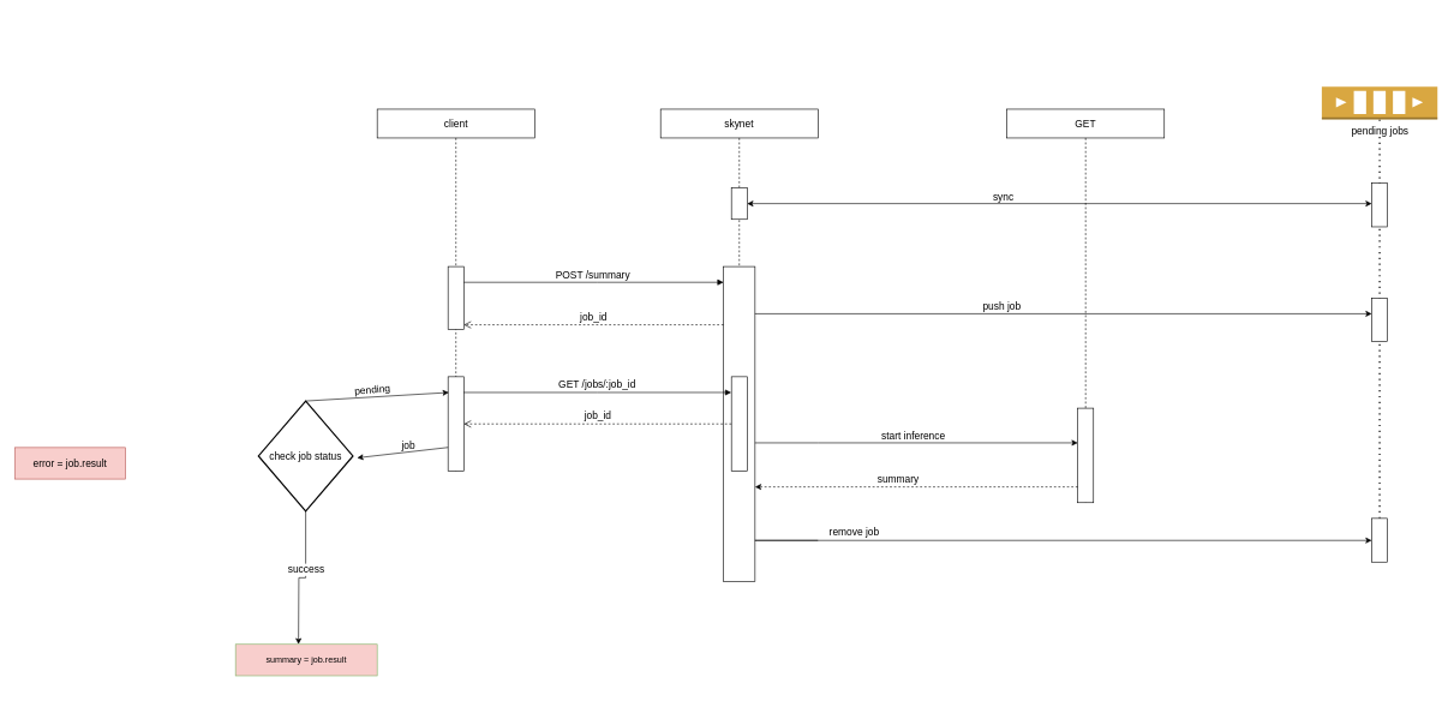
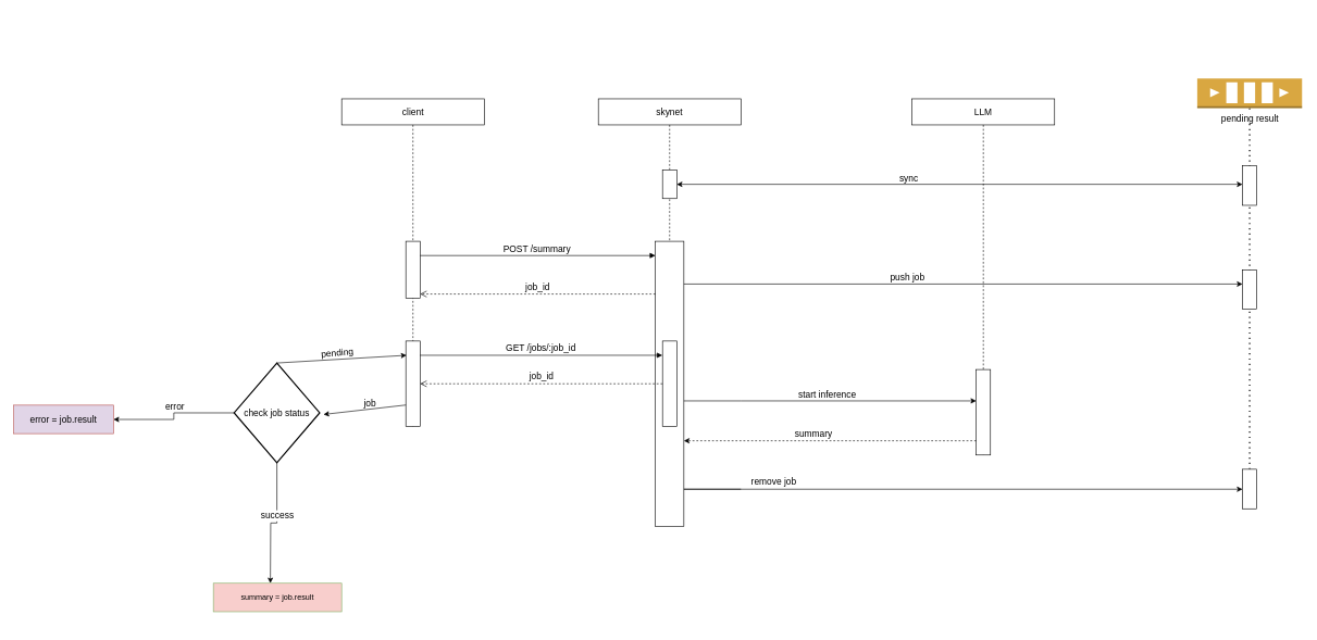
  <mxCell id="0" />
  <mxCell id="1" parent="0" />
  <mxCell id="2" value="client" style="shape=umlLifeline;perimeter=lifelinePerimeter;whiteSpace=wrap;html=1;container=0;dropTarget=0;collapsible=0;recursiveResize=0;outlineConnect=0;portConstraint=eastwest;newEdgeStyle={&quot;edgeStyle&quot;:&quot;elbowEdgeStyle&quot;,&quot;elbow&quot;:&quot;vertical&quot;,&quot;curved&quot;:0,&quot;rounded&quot;:0};fontSize=14;" vertex="1" parent="1"><mxGeometry x="522.79" y="151.163" width="218.604" height="502.791" as="geometry" /></mxCell>
  <mxCell id="3" value="" style="html=1;points=[];perimeter=orthogonalPerimeter;outlineConnect=0;targetShapes=umlLifeline;portConstraint=eastwest;newEdgeStyle={&quot;edgeStyle&quot;:&quot;elbowEdgeStyle&quot;,&quot;elbow&quot;:&quot;vertical&quot;,&quot;curved&quot;:0,&quot;rounded&quot;:0};" vertex="1" parent="2"><mxGeometry x="98.372" y="218.605" width="21.86" height="87.442" as="geometry" /></mxCell>
  <mxCell id="4" value="skynet" style="shape=umlLifeline;perimeter=lifelinePerimeter;whiteSpace=wrap;html=1;container=0;dropTarget=0;collapsible=0;recursiveResize=0;outlineConnect=0;portConstraint=eastwest;newEdgeStyle={&quot;edgeStyle&quot;:&quot;elbowEdgeStyle&quot;,&quot;elbow&quot;:&quot;vertical&quot;,&quot;curved&quot;:0,&quot;rounded&quot;:0};fontSize=14;" vertex="1" parent="1"><mxGeometry x="916.278" y="151.163" width="218.604" height="655.814" as="geometry" /></mxCell>
  <mxCell id="5" value="" style="html=1;points=[];perimeter=orthogonalPerimeter;outlineConnect=0;targetShapes=umlLifeline;portConstraint=eastwest;newEdgeStyle={&quot;edgeStyle&quot;:&quot;elbowEdgeStyle&quot;,&quot;elbow&quot;:&quot;vertical&quot;,&quot;curved&quot;:0,&quot;rounded&quot;:0};" vertex="1" parent="4"><mxGeometry x="87.442" y="218.605" width="43.721" height="437.209" as="geometry" /></mxCell>
  <mxCell id="6" value="" style="html=1;points=[];perimeter=orthogonalPerimeter;outlineConnect=0;targetShapes=umlLifeline;portConstraint=eastwest;newEdgeStyle={&quot;edgeStyle&quot;:&quot;elbowEdgeStyle&quot;,&quot;elbow&quot;:&quot;vertical&quot;,&quot;curved&quot;:0,&quot;rounded&quot;:0};" vertex="1" parent="4"><mxGeometry x="-295.116" y="371.628" width="21.86" height="131.163" as="geometry" /></mxCell>
  <mxCell id="7" value="" style="html=1;points=[];perimeter=orthogonalPerimeter;outlineConnect=0;targetShapes=umlLifeline;portConstraint=eastwest;newEdgeStyle={&quot;edgeStyle&quot;:&quot;elbowEdgeStyle&quot;,&quot;elbow&quot;:&quot;vertical&quot;,&quot;curved&quot;:0,&quot;rounded&quot;:0};" vertex="1" parent="4"><mxGeometry x="98.372" y="371.628" width="21.86" height="131.163" as="geometry" /></mxCell>
  <mxCell id="8" value="GET /jobs/:job_id" style="html=1;verticalAlign=bottom;endArrow=block;edgeStyle=elbowEdgeStyle;elbow=vertical;curved=0;rounded=0;fontSize=14;" edge="1" parent="4"><mxGeometry x="-0.006" relative="1" as="geometry"><mxPoint x="-273.452" y="393.488" as="sourcePoint" /><Array as="points"><mxPoint x="-87.638" y="393.488" /></Array><mxPoint x="98.175" y="393.488" as="targetPoint" /><mxPoint as="offset" /></mxGeometry></mxCell>
  <mxCell id="9" value="" style="html=1;points=[];perimeter=orthogonalPerimeter;outlineConnect=0;targetShapes=umlLifeline;portConstraint=eastwest;newEdgeStyle={&quot;edgeStyle&quot;:&quot;elbowEdgeStyle&quot;,&quot;elbow&quot;:&quot;vertical&quot;,&quot;curved&quot;:0,&quot;rounded&quot;:0};" vertex="1" parent="4"><mxGeometry x="98.372" y="109.302" width="21.86" height="43.721" as="geometry" /></mxCell>
  <mxCell id="10" value="job_id" style="html=1;verticalAlign=bottom;endArrow=open;dashed=1;endSize=8;edgeStyle=elbowEdgeStyle;elbow=vertical;curved=0;rounded=0;fontSize=14;" edge="1" parent="4" source="7" target="6"><mxGeometry x="0.001" relative="1" as="geometry"><mxPoint x="-273.255" y="437.209" as="targetPoint" /><Array as="points"><mxPoint x="-65.581" y="437.209" /></Array><mxPoint x="98.372" y="437.209" as="sourcePoint" /><mxPoint as="offset" /></mxGeometry></mxCell>
  <mxCell id="11" value="POST /summary" style="html=1;verticalAlign=bottom;endArrow=block;edgeStyle=elbowEdgeStyle;elbow=vertical;curved=0;rounded=0;fontSize=14;" edge="1" parent="1" source="3" target="5"><mxGeometry x="-0.006" relative="1" as="geometry"><mxPoint x="861.627" y="413.488" as="sourcePoint" /><Array as="points"><mxPoint x="828.836" y="391.628" /></Array><mxPoint as="offset" /></mxGeometry></mxCell>
  <mxCell id="12" value="job_id" style="html=1;verticalAlign=bottom;endArrow=open;dashed=1;endSize=8;edgeStyle=elbowEdgeStyle;elbow=vertical;curved=0;rounded=0;fontSize=14;" edge="1" parent="1" source="5" target="3"><mxGeometry x="0.001" relative="1" as="geometry"><mxPoint x="643.022" y="450.651" as="targetPoint" /><Array as="points"><mxPoint x="850.696" y="450.651" /></Array><mxPoint x="1014.65" y="450.651" as="sourcePoint" /><mxPoint as="offset" /></mxGeometry></mxCell>
  <mxCell id="13" style="edgeStyle=orthogonalEdgeStyle;rounded=0;orthogonalLoop=1;jettySize=auto;html=1;" edge="1" parent="1" source="15"><mxGeometry relative="1" as="geometry"><mxPoint x="413.488" y="894.419" as="targetPoint" /></mxGeometry></mxCell>
  <mxCell id="14" value="success" style="edgeLabel;html=1;align=center;verticalAlign=middle;resizable=0;points=[];fontSize=14;" connectable="0" vertex="1" parent="13"><mxGeometry x="-0.162" relative="1" as="geometry"><mxPoint as="offset" /></mxGeometry></mxCell>
  <mxCell id="15" value="check job status" style="strokeWidth=2;html=1;shape=mxgraph.flowchart.decision;whiteSpace=wrap;fontSize=14;" vertex="1" parent="1"><mxGeometry x="357.906" y="556.512" width="131.163" height="153.023" as="geometry" /></mxCell>
  <mxCell id="16" value="" style="endArrow=classic;html=1;rounded=0;entryX=1.045;entryY=0.516;entryDx=0;entryDy=0;entryPerimeter=0;" edge="1" parent="1" target="15"><mxGeometry width="50" height="50" relative="1" as="geometry"><mxPoint x="621.162" y="620.966" as="sourcePoint" /><mxPoint x="479.069" y="675.814" as="targetPoint" /></mxGeometry></mxCell>
  <mxCell id="17" value="job" style="edgeLabel;html=1;align=center;verticalAlign=middle;resizable=0;points=[];fontSize=14;labelBackgroundColor=none;" connectable="0" vertex="1" parent="16"><mxGeometry x="-0.111" y="1" relative="1" as="geometry"><mxPoint y="-10" as="offset" /></mxGeometry></mxCell>
  <mxCell id="18" value="" style="endArrow=classic;html=1;rounded=0;exitX=0.5;exitY=0;exitDx=0;exitDy=0;exitPerimeter=0;" edge="1" parent="1" source="15"><mxGeometry width="50" height="50" relative="1" as="geometry"><mxPoint x="391.627" y="544.651" as="sourcePoint" /><mxPoint x="622.255" y="544.651" as="targetPoint" /></mxGeometry></mxCell>
  <mxCell id="19" value="&lt;font style=&quot;font-size: 14px;&quot;&gt;pending&lt;/font&gt;" style="edgeLabel;html=1;align=center;verticalAlign=middle;resizable=0;points=[];rotation=-5;labelBackgroundColor=none;fontSize=14;" connectable="0" vertex="1" parent="18"><mxGeometry x="-0.077" y="1" relative="1" as="geometry"><mxPoint y="-9" as="offset" /></mxGeometry></mxCell>
  <mxCell id="20" value="summary = job.result" style="rounded=0;whiteSpace=wrap;html=1;fontSize=12;labelBackgroundColor=none;fillColor=#f8cecc;strokeColor=#82b366;" vertex="1" parent="1"><mxGeometry x="326.046" y="894.419" width="196.744" height="43.721" as="geometry" /></mxCell>
- <mxCell id="21" value="error&amp;nbsp;= job.result" style="rounded=0;whiteSpace=wrap;html=1;fontSize=14;labelBackgroundColor=none;fillColor=#f8cecc;strokeColor=#b85450;" vertex="1" parent="1"><mxGeometry x="20" y="621.163" width="153.023" height="43.721" as="geometry" /></mxCell>
+ <mxCell id="21" value="error&amp;nbsp;= job.result" style="rounded=0;whiteSpace=wrap;html=1;fontSize=14;labelBackgroundColor=none;fillColor=#e1d5e7;strokeColor=#b85450;" vertex="1" parent="1"><mxGeometry x="20" y="621.163" width="153.023" height="43.721" as="geometry" /></mxCell>
+ <mxCell id="22" style="edgeStyle=orthogonalEdgeStyle;rounded=0;orthogonalLoop=1;jettySize=auto;html=1;" edge="1" parent="1" source="15" target="21"><mxGeometry relative="1" as="geometry"><mxPoint x="173.023" y="643.023" as="targetPoint" /></mxGeometry></mxCell>
+ <mxCell id="23" value="error" style="edgeLabel;html=1;align=center;verticalAlign=middle;resizable=0;points=[];fontSize=14;labelBackgroundColor=none;" connectable="0" vertex="1" parent="22"><mxGeometry x="-0.055" y="1" relative="1" as="geometry"><mxPoint y="-10" as="offset" /></mxGeometry></mxCell>
  <mxCell id="24" value="" style="endArrow=classic;startArrow=classic;html=1;rounded=0;" edge="1" parent="1" source="9" target="31"><mxGeometry width="50" height="50" relative="1" as="geometry"><mxPoint x="960.003" y="391.628" as="sourcePoint" /><mxPoint x="1451.836" y="391.628" as="targetPoint" /></mxGeometry></mxCell>
  <mxCell id="25" value="sync" style="edgeLabel;html=1;align=center;verticalAlign=middle;resizable=0;points=[];labelBackgroundColor=none;fontSize=14;" connectable="0" vertex="1" parent="24"><mxGeometry x="0.019" y="-1" relative="1" as="geometry"><mxPoint x="-87" y="-11" as="offset" /></mxGeometry></mxCell>
  <mxCell id="26" value="" style="endArrow=classic;html=1;rounded=0;" edge="1" parent="1" target="32"><mxGeometry width="50" height="50" relative="1" as="geometry"><mxPoint x="1047.44" y="435.349" as="sourcePoint" /><mxPoint x="1838.241" y="435.349" as="targetPoint" /></mxGeometry></mxCell>
  <mxCell id="27" value="push job" style="edgeLabel;html=1;align=center;verticalAlign=middle;resizable=0;points=[];labelBackgroundColor=none;fontSize=14;" connectable="0" vertex="1" parent="26"><mxGeometry x="-0.001" relative="1" as="geometry"><mxPoint x="-86" y="-11" as="offset" /></mxGeometry></mxCell>
  <mxCell id="28" value="" style="group;fontSize=14;" connectable="0" vertex="1" parent="1"><mxGeometry x="1834.416" y="20" width="160.674" height="940" as="geometry" /></mxCell>
  <mxCell id="29" value="" style="endArrow=none;dashed=1;html=1;dashPattern=1 3;strokeWidth=2;rounded=0;entryX=0.5;entryY=1;entryDx=0;entryDy=0;entryPerimeter=0;" edge="1" parent="28" source="33" target="30"><mxGeometry width="50" height="50" relative="1" as="geometry"><mxPoint x="80.884" y="940.0" as="sourcePoint" /><mxPoint x="-109.302" y="303.226" as="targetPoint" /></mxGeometry></mxCell>
- <mxCell id="30" value="pending jobs" style="outlineConnect=0;dashed=0;verticalLabelPosition=bottom;verticalAlign=top;align=center;html=1;shape=mxgraph.aws3.queue;fillColor=#D9A741;gradientColor=none;labelBackgroundColor=default;fontSize=14;" vertex="1" parent="28"><mxGeometry y="100" width="160.67" height="45.55" as="geometry" /></mxCell>
+ <mxCell id="30" value="pending result" style="outlineConnect=0;dashed=0;verticalLabelPosition=bottom;verticalAlign=top;align=center;html=1;shape=mxgraph.aws3.queue;fillColor=#D9A741;gradientColor=none;labelBackgroundColor=default;fontSize=14;" vertex="1" parent="28"><mxGeometry y="100" width="160.67" height="45.55" as="geometry" /></mxCell>
  <mxCell id="31" value="" style="html=1;points=[];perimeter=orthogonalPerimeter;outlineConnect=0;targetShapes=umlLifeline;portConstraint=eastwest;newEdgeStyle={&quot;edgeStyle&quot;:&quot;elbowEdgeStyle&quot;,&quot;elbow&quot;:&quot;vertical&quot;,&quot;curved&quot;:0,&quot;rounded&quot;:0};" vertex="1" parent="28"><mxGeometry x="69.407" y="233.915" width="21.86" height="60.645" as="geometry" /></mxCell>
  <mxCell id="32" value="" style="html=1;points=[];perimeter=orthogonalPerimeter;outlineConnect=0;targetShapes=umlLifeline;portConstraint=eastwest;newEdgeStyle={&quot;edgeStyle&quot;:&quot;elbowEdgeStyle&quot;,&quot;elbow&quot;:&quot;vertical&quot;,&quot;curved&quot;:0,&quot;rounded&quot;:0};" vertex="1" parent="28"><mxGeometry x="69.407" y="393.481" width="21.86" height="60.645" as="geometry" /></mxCell>
  <mxCell id="33" value="" style="html=1;points=[];perimeter=orthogonalPerimeter;outlineConnect=0;targetShapes=umlLifeline;portConstraint=eastwest;newEdgeStyle={&quot;edgeStyle&quot;:&quot;elbowEdgeStyle&quot;,&quot;elbow&quot;:&quot;vertical&quot;,&quot;curved&quot;:0,&quot;rounded&quot;:0};" vertex="1" parent="28"><mxGeometry x="69.407" y="699.527" width="21.86" height="60.645" as="geometry" /></mxCell>
- <mxCell id="34" value="GET" style="shape=umlLifeline;perimeter=lifelinePerimeter;whiteSpace=wrap;html=1;container=0;dropTarget=0;collapsible=0;recursiveResize=0;outlineConnect=0;portConstraint=eastwest;newEdgeStyle={&quot;edgeStyle&quot;:&quot;elbowEdgeStyle&quot;,&quot;elbow&quot;:&quot;vertical&quot;,&quot;curved&quot;:0,&quot;rounded&quot;:0};fontSize=14;" vertex="1" parent="1"><mxGeometry x="1397.207" y="151.163" width="218.604" height="546.512" as="geometry" /></mxCell>
+ <mxCell id="34" value="LLM" style="shape=umlLifeline;perimeter=lifelinePerimeter;whiteSpace=wrap;html=1;container=0;dropTarget=0;collapsible=0;recursiveResize=0;outlineConnect=0;portConstraint=eastwest;newEdgeStyle={&quot;edgeStyle&quot;:&quot;elbowEdgeStyle&quot;,&quot;elbow&quot;:&quot;vertical&quot;,&quot;curved&quot;:0,&quot;rounded&quot;:0};fontSize=14;" vertex="1" parent="1"><mxGeometry x="1397.207" y="151.163" width="218.604" height="546.512" as="geometry" /></mxCell>
  <mxCell id="35" value="" style="html=1;points=[];perimeter=orthogonalPerimeter;outlineConnect=0;targetShapes=umlLifeline;portConstraint=eastwest;newEdgeStyle={&quot;edgeStyle&quot;:&quot;elbowEdgeStyle&quot;,&quot;elbow&quot;:&quot;vertical&quot;,&quot;curved&quot;:0,&quot;rounded&quot;:0};" vertex="1" parent="34"><mxGeometry x="98.372" y="415.349" width="21.86" height="131.163" as="geometry" /></mxCell>
  <mxCell id="36" style="edgeStyle=elbowEdgeStyle;rounded=0;orthogonalLoop=1;jettySize=auto;html=1;elbow=vertical;curved=0;" edge="1" parent="1" source="5" target="35"><mxGeometry relative="1" as="geometry"><mxPoint x="1047.44" y="614.605" as="sourcePoint" /><mxPoint x="1495.579" y="614.605" as="targetPoint" /><Array as="points"><mxPoint x="1134.882" y="614.605" /></Array></mxGeometry></mxCell>
  <mxCell id="37" value="start inference" style="edgeLabel;html=1;align=center;verticalAlign=middle;resizable=0;points=[];labelBackgroundColor=none;fontSize=14;" connectable="0" vertex="1" parent="36"><mxGeometry x="-0.022" y="-1" relative="1" as="geometry"><mxPoint y="-10" as="offset" /></mxGeometry></mxCell>
  <mxCell id="38" style="edgeStyle=elbowEdgeStyle;rounded=0;orthogonalLoop=1;jettySize=auto;html=1;elbow=vertical;curved=0;dashed=1;" edge="1" parent="1" source="35" target="5"><mxGeometry relative="1" as="geometry"><Array as="points"><mxPoint x="1178.603" y="675.814" /></Array></mxGeometry></mxCell>
  <mxCell id="39" value="summary" style="edgeLabel;html=1;align=center;verticalAlign=middle;resizable=0;points=[];fontSize=14;" connectable="0" vertex="1" parent="38"><mxGeometry x="0.195" y="1" relative="1" as="geometry"><mxPoint x="18" y="-11" as="offset" /></mxGeometry></mxCell>
  <mxCell id="40" style="edgeStyle=elbowEdgeStyle;rounded=0;orthogonalLoop=1;jettySize=auto;html=1;elbow=vertical;curved=0;" edge="1" parent="1" target="33"><mxGeometry relative="1" as="geometry"><mxPoint x="1134.882" y="750.14" as="sourcePoint" /><mxPoint x="1899.997" y="750.136" as="targetPoint" /><Array as="points"><mxPoint x="1047.44" y="750.14" /></Array></mxGeometry></mxCell>
  <mxCell id="41" value="remove job" style="edgeLabel;html=1;align=center;verticalAlign=middle;resizable=0;points=[];fontSize=14;" connectable="0" vertex="1" parent="40"><mxGeometry x="-0.548" y="2" relative="1" as="geometry"><mxPoint x="12" y="-10" as="offset" /></mxGeometry></mxCell>
